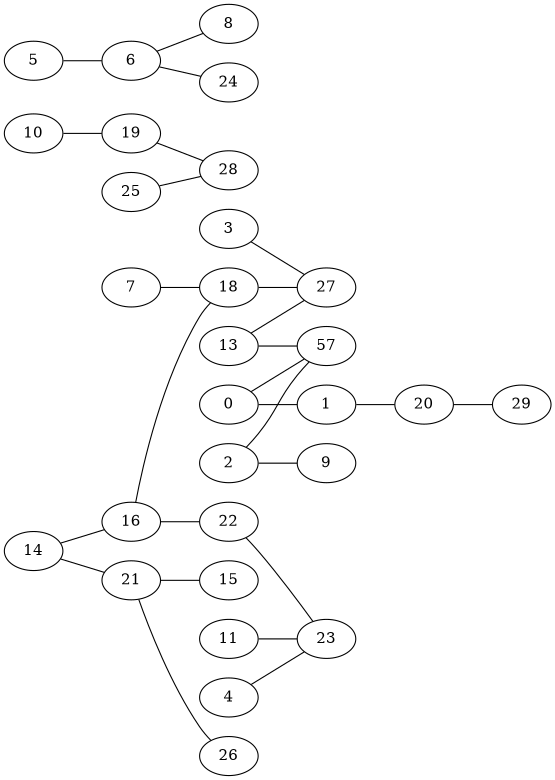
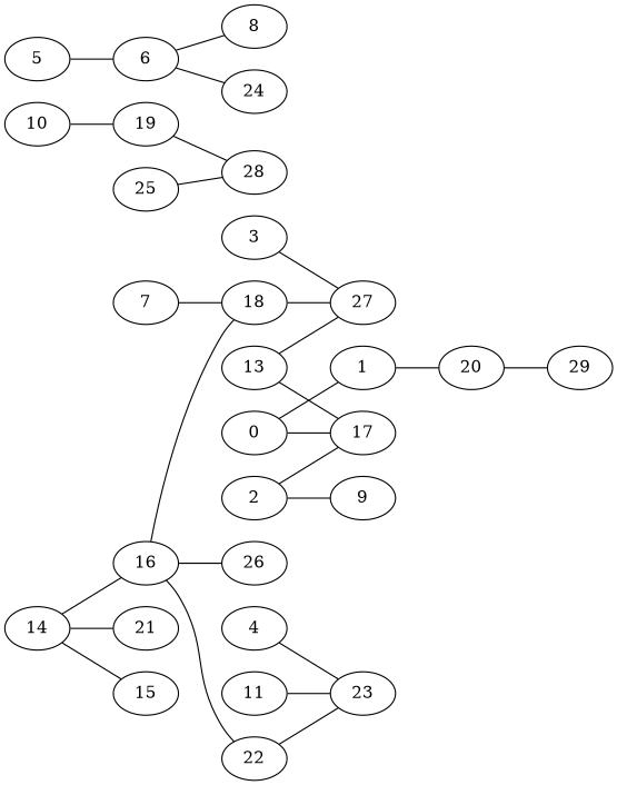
  graph {
    rankdir=LR
    16 [Label="16 (0.00)"]
    18 [Label="18 (0.00)"]
    22 [Label="22 (0.00)"]
    27 [Label="27 (0.00)"]
    23 [Label="23 (0.00)"]
    13 [Label="13 (0.00)"]
-   17 [Label="17 (0.00)" label=57]
+   17 [Label="17 (0.00)"]
    14 [Label="14 (0.00)"]
    21 [Label="21 (0.00)"]
    15 [Label="15 (0.00)"]
    26 [Label="26 (0.00)"]
    0 [Label="0 (0.00)"]
    1 [Label="1 (0.00)"]
    20 [Label="20 (0.00)"]
    4 [Label="4 (0.00)"]
    2 [Label="2 (0.00)"]
    9 [Label="9 (0.00)"]
    3 [Label="3 (0.00)"]
    10 [Label="10 (0.00)"]
    19 [Label="19 (0.00)"]
    28 [Label="28 (0.00)"]
    29 [Label="29 (0.00)"]
    11 [Label="11 (0.00)"]
    7 [Label="7 (0.00)"]
    6 [Label="6 (0.00)"]
    8 [Label="8 (0.00)"]
    24 [Label="24 (0.00)"]
    5 [Label="5 (0.00)"]
    25 [Label="25 (0.00)"]
    16 -- 18 [Label=12.06]
    16 -- 22 [Label=22.80]
    18 -- 27 [Label=26.67]
    22 -- 23 [Label=285.98]
    13 -- 27 [Label=202.63]
    13 -- 17 [Label=25.21]
    14 -- 16 [Label=26.00]
    14 -- 21 [Label=189.59]
-   21 -- 15 [Label=386.00]
-   21 -- 26 [Label=403.15]
+   14 -- 15 [Label=386.00]
+   16 -- 26 [Label=403.15]
    0 -- 17 [Label=114.12]
    0 -- 1 [Label=214.38]
    1 -- 20 [Label=162.76]
    20 -- 29 [Label=466.03]
    4 -- 23 [Label=125.96]
    2 -- 17 [Label=272.17]
    2 -- 9 [Label=128.88]
    3 -- 27 [Label=133.88]
    10 -- 19 [Label=147.27]
    19 -- 28 [Label=322.36]
    11 -- 23 [Label=220.46]
    7 -- 18 [Label=235.93]
    6 -- 8 [Label=243.07]
    6 -- 24 [Label=379.28]
    5 -- 6 [Label=332.48]
    25 -- 28 [Label=346.22]
  }
